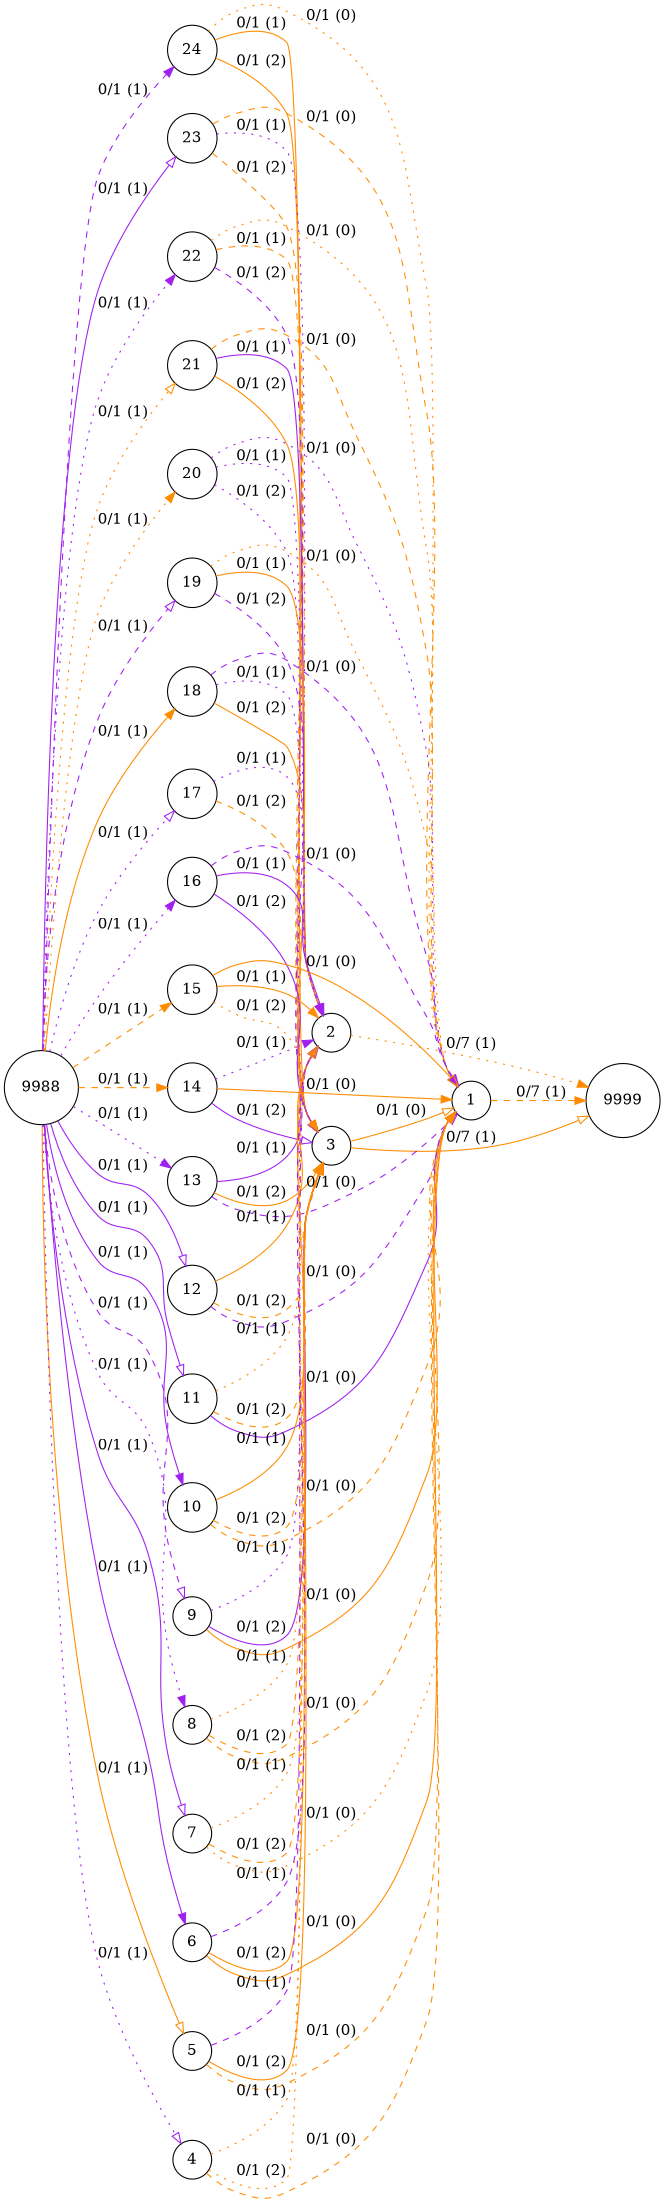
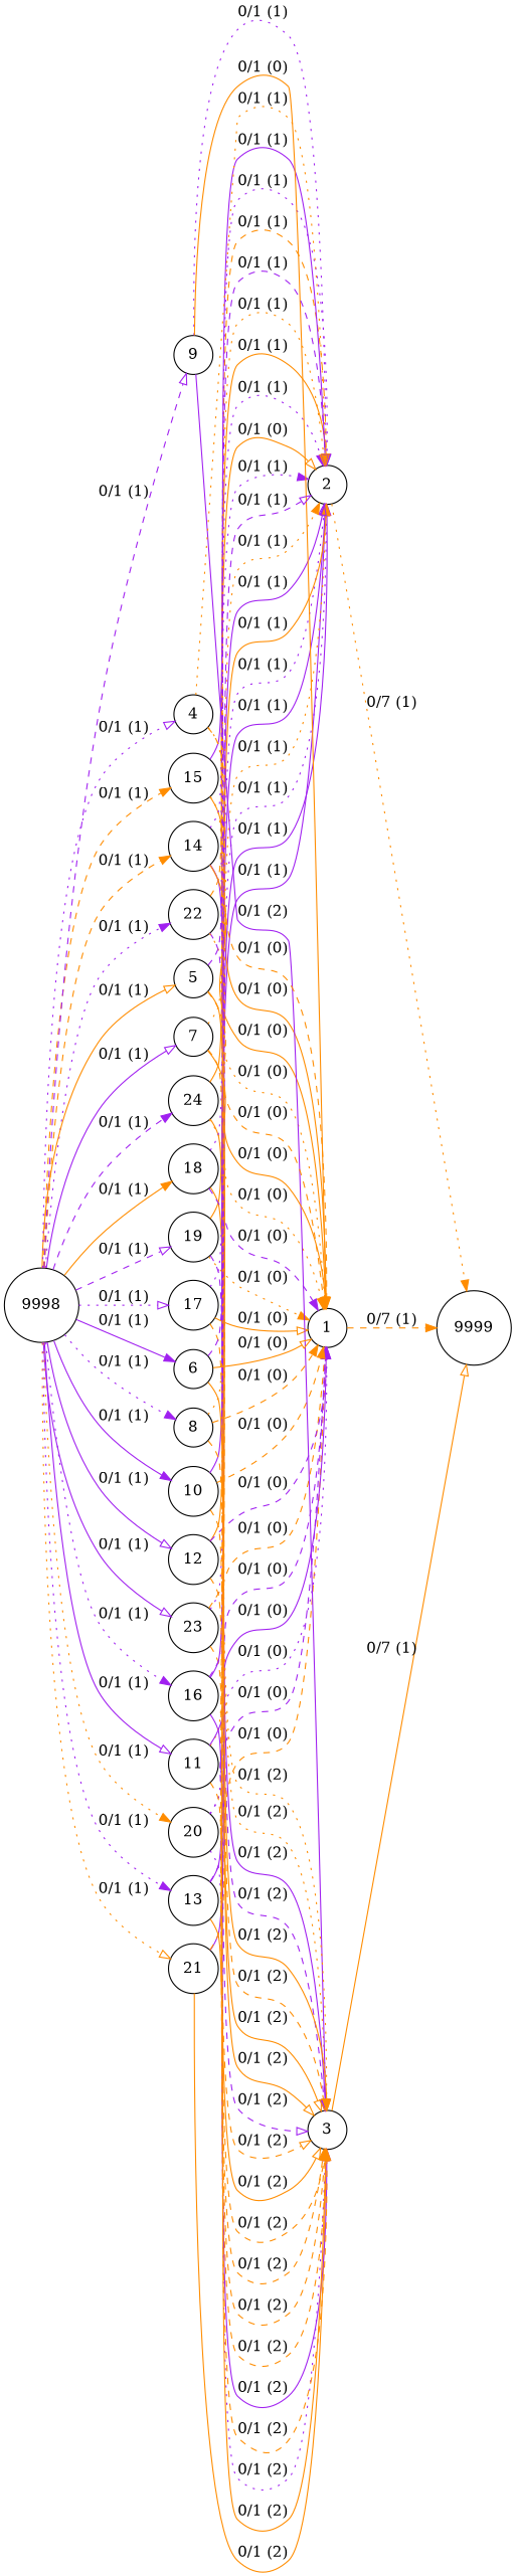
  digraph {
    rankdir=LR
    node [shape=circle]
    edge [arrowhead=normal color=darkorange style=solid]
    24
    3
    2
    1
    9999
-   9998 [label=9988]
+   9998
    23
    22
    21
    20
    19
    18
    17
    16
    15
    14
    13
    12
    11
    10
    9
    8
    7
    6
    5
    4
    24 -> 3 [arrowhead=onormal label="0/1 (2)"]
    24 -> 2 [arrowhead=onormal label="0/1 (1)"]
    24 -> 1 [label="0/1 (0)" style=dotted]
    3 -> 9999 [arrowhead=onormal label="0/7 (1)"]
    2 -> 9999 [label="0/7 (1)" style=dotted]
    1 -> 9999 [label="0/7 (1)" style=dashed]
    9998 -> 24 [color=purple label="0/1 (1)" style=dashed]
    9998 -> 23 [arrowhead=onormal color=purple label="0/1 (1)"]
    9998 -> 22 [color=purple label="0/1 (1)" style=dotted]
    9998 -> 21 [arrowhead=onormal label="0/1 (1)" style=dotted]
    9998 -> 20 [label="0/1 (1)" style=dotted]
    9998 -> 19 [arrowhead=onormal color=purple label="0/1 (1)" style=dashed]
    9998 -> 18 [label="0/1 (1)"]
    9998 -> 17 [arrowhead=onormal color=purple label="0/1 (1)" style=dotted]
    9998 -> 16 [color=purple label="0/1 (1)" style=dotted]
    9998 -> 15 [label="0/1 (1)" style=dashed]
    9998 -> 14 [label="0/1 (1)" style=dashed]
    9998 -> 13 [color=purple label="0/1 (1)" style=dotted]
    9998 -> 12 [arrowhead=onormal color=purple label="0/1 (1)"]
    9998 -> 11 [arrowhead=onormal color=purple label="0/1 (1)"]
    9998 -> 10 [color=purple label="0/1 (1)"]
    9998 -> 9 [arrowhead=onormal color=purple label="0/1 (1)" style=dashed]
    9998 -> 8 [color=purple label="0/1 (1)" style=dotted]
    9998 -> 7 [arrowhead=onormal color=purple label="0/1 (1)"]
    9998 -> 6 [color=purple label="0/1 (1)"]
    9998 -> 5 [arrowhead=onormal label="0/1 (1)"]
    9998 -> 4 [arrowhead=onormal color=purple label="0/1 (1)" style=dotted]
    23 -> 3 [arrowhead=onormal label="0/1 (2)" style=dashed]
    23 -> 2 [color=purple label="0/1 (1)" style=dotted]
    23 -> 1 [arrowhead=onormal label="0/1 (0)" style=dashed]
    22 -> 3 [arrowhead=onormal color=purple label="0/1 (2)" style=dashed]
    22 -> 2 [label="0/1 (1)" style=dashed]
    22 -> 1 [label="0/1 (0)" style=dotted]
    21 -> 3 [arrowhead=onormal label="0/1 (2)"]
    21 -> 2 [color=purple label="0/1 (1)"]
    21 -> 1 [label="0/1 (0)" style=dashed]
    20 -> 3 [color=purple label="0/1 (2)" style=dotted]
    20 -> 2 [arrowhead=onormal color=purple label="0/1 (1)" style=dotted]
    20 -> 1 [arrowhead=onormal color=purple label="0/1 (0)" style=dotted]
    19 -> 3 [arrowhead=onormal color=purple label="0/1 (2)" style=dashed]
-   19 -> 2 [arrowhead=onormal label="0/1 (1)"]
+   19 -> 2 [arrowhead=onormal label="0/1 (0)"]
    19 -> 1 [label="0/1 (0)" style=dotted]
    18 -> 3 [arrowhead=onormal label="0/1 (2)"]
    18 -> 2 [color=purple label="0/1 (1)" style=dotted]
    18 -> 1 [color=purple label="0/1 (0)" style=dashed]
    17 -> 3 [arrowhead=onormal label="0/1 (2)" style=dashed]
    17 -> 2 [color=purple label="0/1 (1)" style=dotted]
-   3 -> 1 [arrowhead=onormal label="0/1 (0)"]
+   17 -> 1 [arrowhead=onormal label="0/1 (0)"]
    16 -> 3 [color=purple label="0/1 (2)"]
    16 -> 2 [color=purple label="0/1 (1)"]
    16 -> 1 [arrowhead=onormal color=purple label="0/1 (0)" style=dashed]
    15 -> 3 [label="0/1 (2)" style=dotted]
-   15 -> 2 [label="0/1 (1)"]
+   15 -> 2 [color=purple label="0/1 (1)"]
    15 -> 1 [arrowhead=onormal label="0/1 (0)"]
    14 -> 3 [arrowhead=onormal color=purple label="0/1 (2)"]
    14 -> 2 [color=purple label="0/1 (1)" style=dotted]
    14 -> 1 [label="0/1 (0)"]
    13 -> 3 [label="0/1 (2)"]
    13 -> 2 [arrowhead=onormal color=purple label="0/1 (1)"]
    13 -> 1 [arrowhead=onormal color=purple label="0/1 (0)" style=dashed]
    12 -> 3 [label="0/1 (2)" style=dashed]
    12 -> 2 [arrowhead=onormal label="0/1 (1)"]
    12 -> 1 [color=purple label="0/1 (0)" style=dashed]
    11 -> 3 [label="0/1 (2)" style=dashed]
    11 -> 2 [label="0/1 (1)" style=dotted]
    11 -> 1 [color=purple label="0/1 (0)"]
    10 -> 3 [label="0/1 (2)" style=dashed]
-   10 -> 2 [arrowhead=onormal label="0/1 (1)"]
+   10 -> 2 [arrowhead=onormal color=purple label="0/1 (1)"]
    10 -> 1 [label="0/1 (0)" style=dashed]
    9 -> 3 [color=purple label="0/1 (2)"]
    9 -> 2 [color=purple label="0/1 (1)" style=dotted]
    9 -> 1 [arrowhead=onormal label="0/1 (0)"]
    8 -> 3 [label="0/1 (2)" style=dashed]
    8 -> 2 [label="0/1 (1)" style=dotted]
    8 -> 1 [label="0/1 (0)" style=dashed]
    7 -> 3 [arrowhead=onormal label="0/1 (2)" style=dashed]
    7 -> 2 [label="0/1 (1)" style=dotted]
-   7 -> 1 [label="0/1 (0)" style=dotted]
+   7 -> 1 [label="0/1 (0)"]
    6 -> 3 [arrowhead=onormal label="0/1 (2)"]
    6 -> 2 [arrowhead=onormal color=purple label="0/1 (1)" style=dashed]
    6 -> 1 [arrowhead=onormal label="0/1 (0)"]
    5 -> 3 [label="0/1 (2)"]
    5 -> 2 [arrowhead=onormal color=purple label="0/1 (1)" style=dashed]
    5 -> 1 [arrowhead=onormal label="0/1 (0)" style=dashed]
    4 -> 3 [arrowhead=onormal label="0/1 (2)" style=dotted]
    4 -> 2 [arrowhead=onormal label="0/1 (1)" style=dotted]
    4 -> 1 [arrowhead=onormal label="0/1 (0)" style=dashed]
  }
